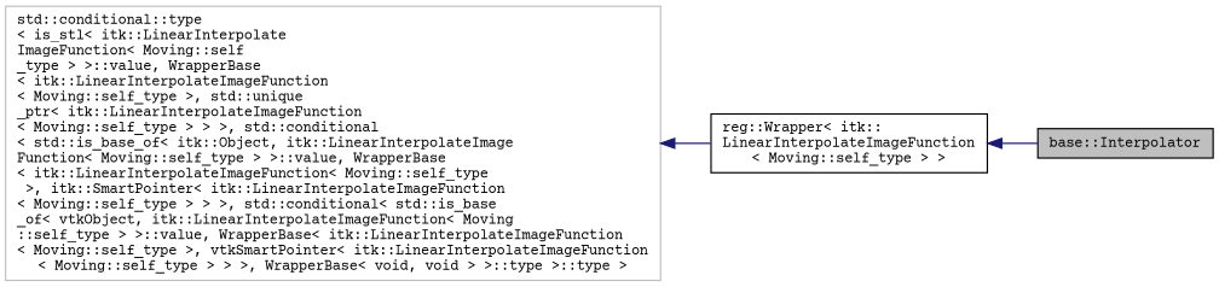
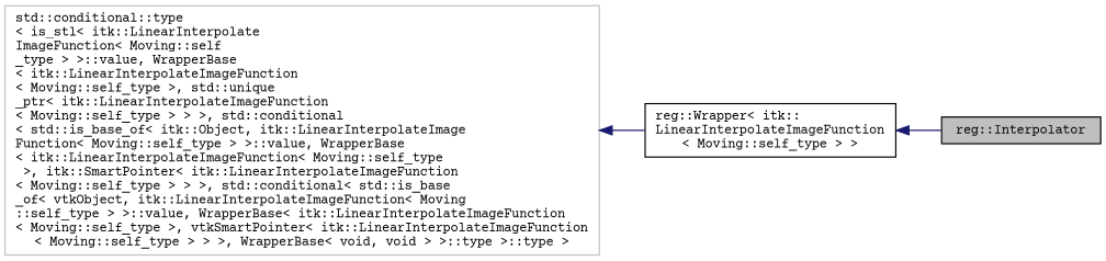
  digraph {
    rankdir=LR
    fontname="Courier Prime"
    node [color=black fillcolor=white fontname="Courier Prime" fontsize=10 shape=record style=filled]
    edge [color=midnightblue dir=back fontname="Courier Prime" fontsize=10 labelfontname=Helvetica labelfontsize=10 style=solid]
-   n1 [fillcolor=grey75 fontcolor=black height=0.2 label="base::Interpolator" width=0.4]
+   n1 [fillcolor=grey75 fontcolor=black height=0.2 label="reg::Interpolator" width=0.4]
    n2 [height=0.2 label="reg::Wrapper\< itk::\lLinearInterpolateImageFunction\l\< Moving::self_type \> \>" width=0.4]
    n3 [color=grey75 height=0.2 label="std::conditional::type\l\< is_stl\< itk::LinearInterpolate\lImageFunction\< Moving::self\l_type \> \>::value, WrapperBase\l\< itk::LinearInterpolateImageFunction\l\< Moving::self_type \>, std::unique\l_ptr\< itk::LinearInterpolateImageFunction\l\< Moving::self_type \> \> \>, std::conditional\l\< std::is_base_of\< itk::Object, itk::LinearInterpolateImage\lFunction\< Moving::self_type \> \>::value, WrapperBase\l\< itk::LinearInterpolateImageFunction\< Moving::self_type\l \>, itk::SmartPointer\< itk::LinearInterpolateImageFunction\l\< Moving::self_type \> \> \>, std::conditional\< std::is_base\l_of\< vtkObject, itk::LinearInterpolateImageFunction\< Moving\l::self_type \> \>::value, WrapperBase\< itk::LinearInterpolateImageFunction\l\< Moving::self_type \>, vtkSmartPointer\< itk::LinearInterpolateImageFunction\l\< Moving::self_type \> \> \>, WrapperBase\< void, void \> \>::type \>::type \>" width=0.4]
    n2 -> n1
    n3 -> n2
  }
